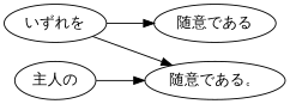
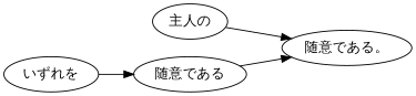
  digraph {
    fontname=Lato
    rankdir=LR
    node [fontname=Lato]
    edge [fontname=Lato]
    n1 [label="随意である"]
    n2 [label="随意である。"]
    n3 [label="いずれを"]
    n4 [label="主人の"]
-   n3 -> n2
+   n1 -> n2
    n3 -> n1
    n4 -> n2
  }
